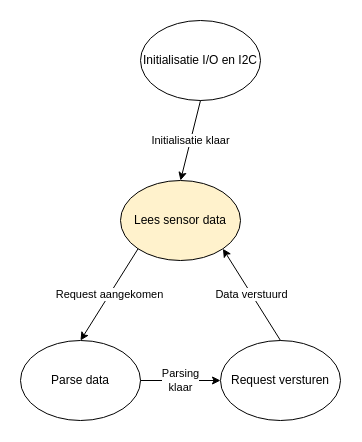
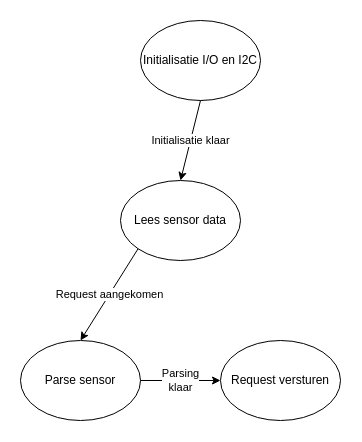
  <mxCell id="0" />
  <mxCell id="1" parent="0" />
  <mxCell id="2" value="Initialisatie I/O en I2C" style="ellipse;whiteSpace=wrap;html=1;" vertex="1" parent="1"><mxGeometry x="140" y="20" width="120" height="80" as="geometry" /></mxCell>
  <mxCell id="3" value="Initialisatie klaar" style="endArrow=classic;html=1;exitX=0.5;exitY=1;exitDx=0;exitDy=0;" edge="1" parent="1" source="2"><mxGeometry width="50" height="50" relative="1" as="geometry"><mxPoint x="90" y="220" as="sourcePoint" /><mxPoint x="180" y="180" as="targetPoint" /></mxGeometry></mxCell>
- <mxCell id="4" value="Lees sensor data" style="ellipse;whiteSpace=wrap;html=1;fillColor=#fff2cc;" vertex="1" parent="1"><mxGeometry x="120" y="180" width="120" height="80" as="geometry" /></mxCell>
- <mxCell id="5" value="Parse data" style="ellipse;whiteSpace=wrap;html=1;" vertex="1" parent="1"><mxGeometry x="20" y="340" width="120" height="80" as="geometry" /></mxCell>
+ <mxCell id="4" value="Lees sensor data" style="ellipse;whiteSpace=wrap;html=1;" vertex="1" parent="1"><mxGeometry x="120" y="180" width="120" height="80" as="geometry" /></mxCell>
+ <mxCell id="5" value="Parse sensor" style="ellipse;whiteSpace=wrap;html=1;" vertex="1" parent="1"><mxGeometry x="20" y="340" width="120" height="80" as="geometry" /></mxCell>
  <mxCell id="6" value="Request aangekomen" style="endArrow=classic;html=1;entryX=0.5;entryY=0;entryDx=0;entryDy=0;exitX=0;exitY=1;exitDx=0;exitDy=0;" edge="1" parent="1" source="4" target="5"><mxGeometry width="50" height="50" relative="1" as="geometry"><mxPoint x="80" y="320" as="sourcePoint" /><mxPoint x="130" y="270" as="targetPoint" /></mxGeometry></mxCell>
  <mxCell id="7" value="Request versturen" style="ellipse;whiteSpace=wrap;html=1;" vertex="1" parent="1"><mxGeometry x="220" y="340" width="120" height="80" as="geometry" /></mxCell>
  <mxCell id="8" value="Parsing &lt;br&gt;klaar" style="endArrow=classic;html=1;entryX=0;entryY=0.5;entryDx=0;entryDy=0;exitX=1;exitY=0.5;exitDx=0;exitDy=0;" edge="1" parent="1" source="5" target="7"><mxGeometry width="50" height="50" relative="1" as="geometry"><mxPoint x="80" y="320" as="sourcePoint" /><mxPoint x="130" y="270" as="targetPoint" /></mxGeometry></mxCell>
- <mxCell id="9" value="Data verstuurd" style="endArrow=classic;html=1;entryX=1;entryY=1;entryDx=0;entryDy=0;exitX=0.5;exitY=0;exitDx=0;exitDy=0;" edge="1" parent="1" source="7" target="4"><mxGeometry width="50" height="50" relative="1" as="geometry"><mxPoint x="80" y="320" as="sourcePoint" /><mxPoint x="130" y="270" as="targetPoint" /></mxGeometry></mxCell>
